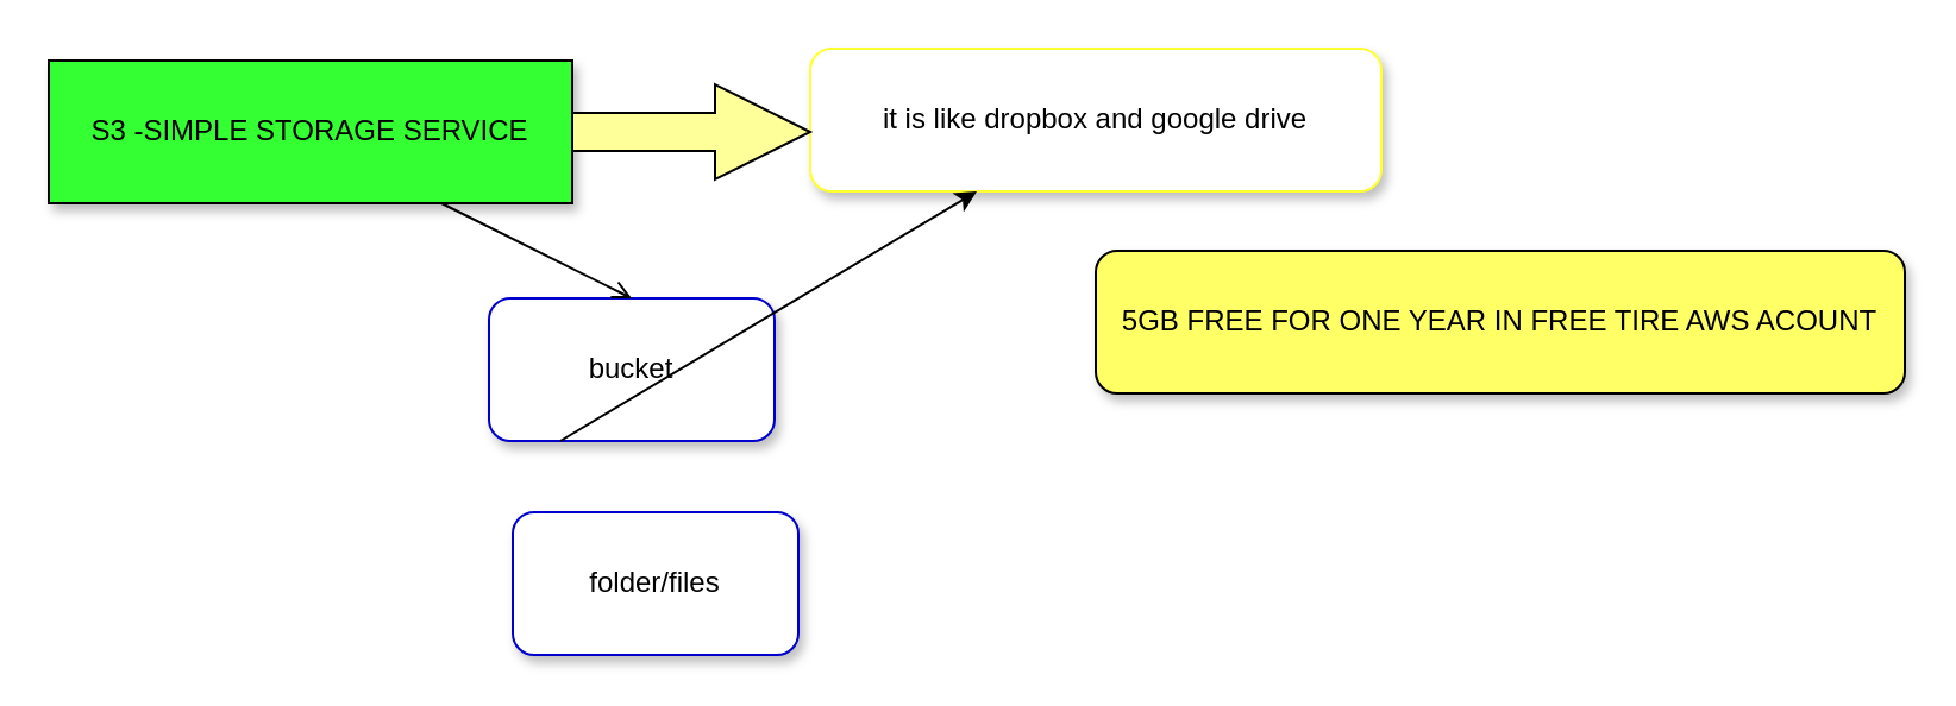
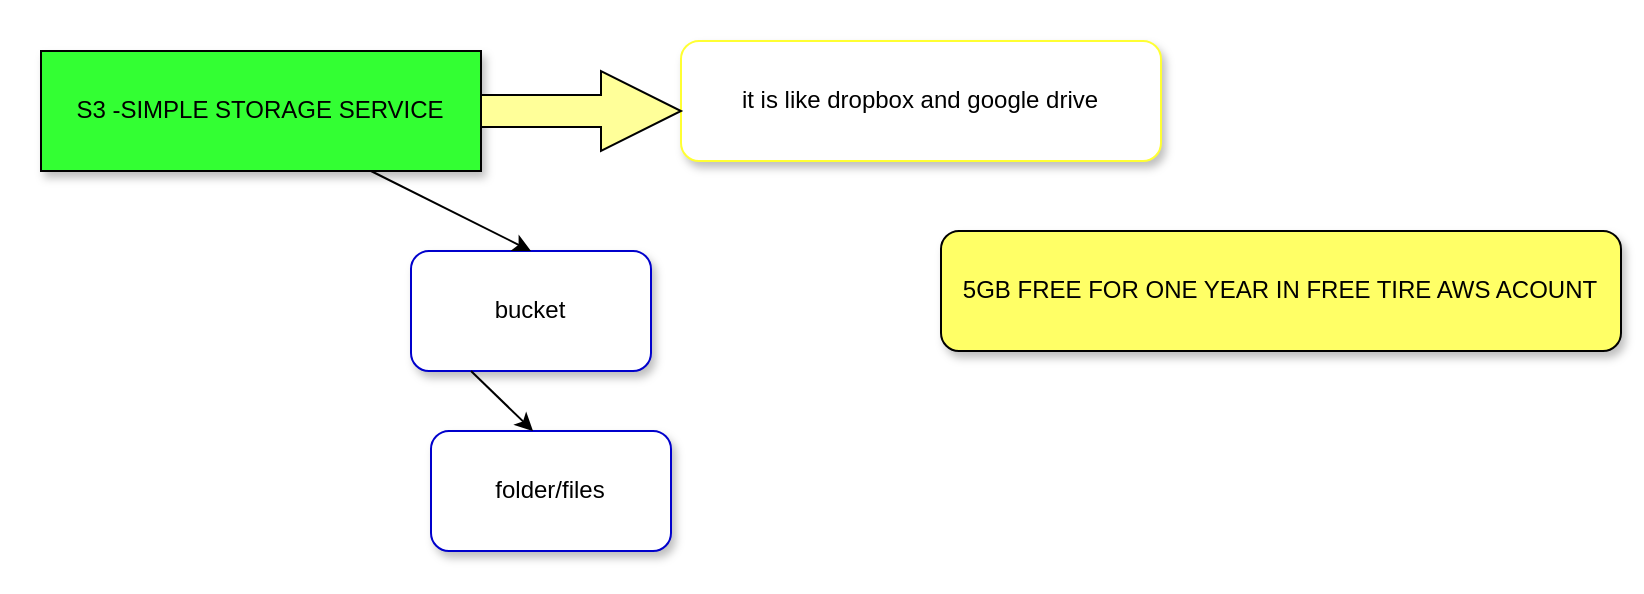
  <mxCell id="0" />
  <mxCell id="1" parent="0" />
  <mxCell id="2" value="S3 -SIMPLE STORAGE SERVICE" style="rounded=0;whiteSpace=wrap;html=1;shadow=1;fillColor=#33FF33;" vertex="1" parent="1"><mxGeometry x="20" y="25" width="220" height="60" as="geometry" /></mxCell>
  <mxCell id="3" value="it is like dropbox and google drive" style="rounded=1;whiteSpace=wrap;html=1;shadow=1;strokeColor=#FFFF33;" vertex="1" parent="1"><mxGeometry x="340" y="20" width="240" height="60" as="geometry" /></mxCell>
  <mxCell id="4" value="bucket" style="rounded=1;whiteSpace=wrap;html=1;shadow=1;strokeColor=#0000CC;" vertex="1" parent="1"><mxGeometry x="205" y="125" width="120" height="60" as="geometry" /></mxCell>
  <mxCell id="5" value="folder/files" style="rounded=1;whiteSpace=wrap;html=1;shadow=1;strokeColor=#0000CC;" vertex="1" parent="1"><mxGeometry x="215" y="215" width="120" height="60" as="geometry" /></mxCell>
- <mxCell id="6" value="" style="endArrow=open;html=1;entryX=0.5;entryY=0;entryDx=0;entryDy=0;exitX=0.75;exitY=1;exitDx=0;exitDy=0;" edge="1" parent="1" source="2" target="4"><mxGeometry width="50" height="50" relative="1" as="geometry"><mxPoint x="190" y="95" as="sourcePoint" /><mxPoint x="240" y="45" as="targetPoint" /></mxGeometry></mxCell>
- <mxCell id="7" value="" style="endArrow=classic;html=1;exitX=0.25;exitY=1;exitDx=0;exitDy=0;" edge="1" parent="1" source="4" target="3"><mxGeometry width="50" height="50" relative="1" as="geometry"><mxPoint x="150" y="225" as="sourcePoint" /><mxPoint x="180" y="185" as="targetPoint" /></mxGeometry></mxCell>
+ <mxCell id="6" value="" style="endArrow=classic;html=1;entryX=0.5;entryY=0;entryDx=0;entryDy=0;exitX=0.75;exitY=1;exitDx=0;exitDy=0;" edge="1" parent="1" source="2" target="4"><mxGeometry width="50" height="50" relative="1" as="geometry"><mxPoint x="190" y="95" as="sourcePoint" /><mxPoint x="240" y="45" as="targetPoint" /></mxGeometry></mxCell>
+ <mxCell id="7" value="" style="endArrow=classic;html=1;exitX=0.25;exitY=1;exitDx=0;exitDy=0;entryX=0.425;entryY=0;entryDx=0;entryDy=0;entryPerimeter=0;" edge="1" parent="1" source="4" target="5"><mxGeometry width="50" height="50" relative="1" as="geometry"><mxPoint x="150" y="225" as="sourcePoint" /><mxPoint x="180" y="185" as="targetPoint" /></mxGeometry></mxCell>
  <mxCell id="8" value="" style="html=1;shadow=0;dashed=0;align=center;verticalAlign=middle;shape=mxgraph.arrows2.arrow;dy=0.6;dx=40;notch=0;fillColor=#FFFF99;" vertex="1" parent="1"><mxGeometry x="240" y="35" width="100" height="40" as="geometry" /></mxCell>
- <mxCell id="9" value="5GB FREE FOR ONE YEAR IN FREE TIRE AWS ACOUNT" style="rounded=1;whiteSpace=wrap;html=1;shadow=1;fillColor=#FFFF66;" vertex="1" parent="1"><mxGeometry x="460" y="105" width="340" height="60" as="geometry" /></mxCell>
+ <mxCell id="9" value="5GB FREE FOR ONE YEAR IN FREE TIRE AWS ACOUNT" style="rounded=1;whiteSpace=wrap;html=1;shadow=1;fillColor=#FFFF66;" vertex="1" parent="1"><mxGeometry x="470" y="115" width="340" height="60" as="geometry" /></mxCell>
